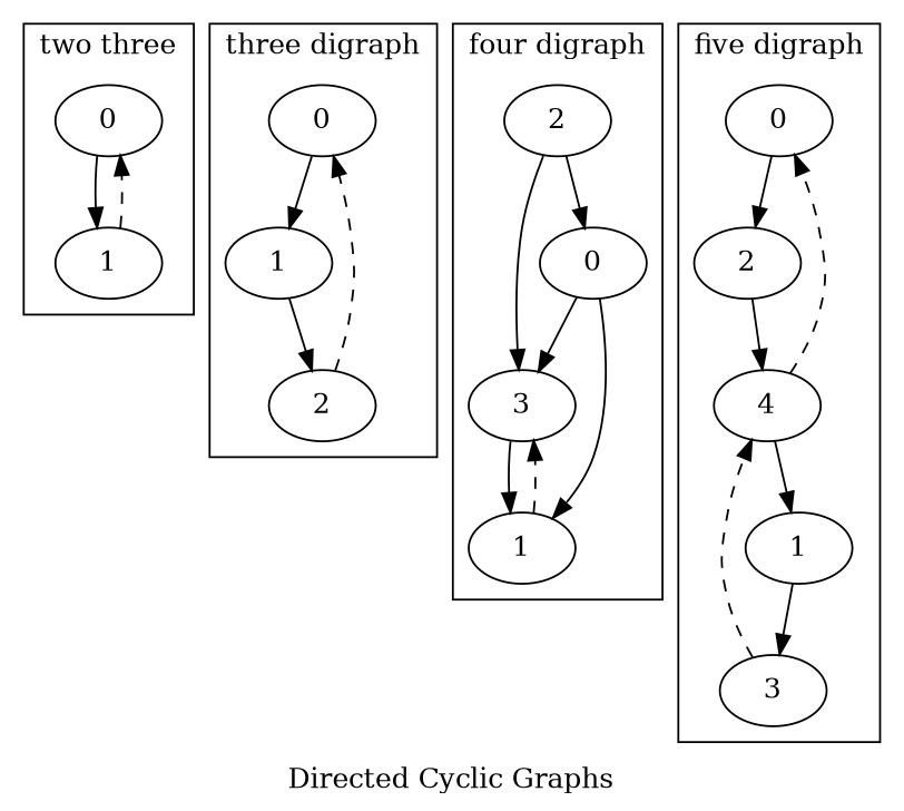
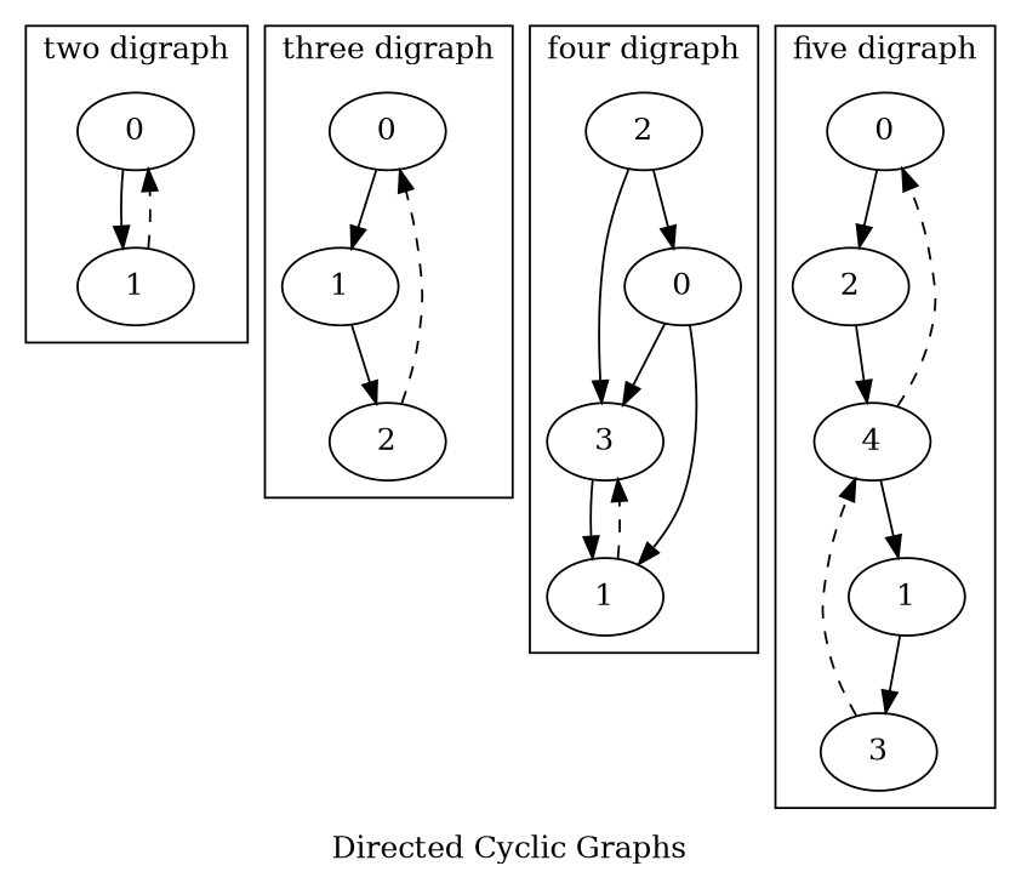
  digraph {
    label="Directed Cyclic Graphs"
    n1 [label=0]
    n2 [label=1]
    n3 [label=0]
    n4 [label=1]
    n5 [label=2]
    n6 [label=3]
    n7 [label=1]
    n8 [label=2]
    n9 [label=0]
    n10 [label=0]
    n11 [label=2]
    n12 [label=1]
    n13 [label=3]
    n14 [label=4]
    subgraph cluster_1 {
-     label="two three"
+     label="two digraph"
      n1
      n2
    }
    subgraph cluster_2 {
      label="three digraph"
      n3
      n4
      n5
    }
    subgraph cluster_3 {
      label="four digraph"
      n6
      n7
      n8
      n9
    }
    subgraph cluster_4 {
      label="five digraph"
      n10
      n11
      n12
      n13
      n14
    }
    n1 -> n2
    n2 -> n1 [style=dashed]
    n3 -> n4
    n4 -> n5
    n5 -> n3 [style=dashed]
    n6 -> n7
    n7 -> n6 [style=dashed]
    n8 -> n6
    n8 -> n9
    n9 -> n6
    n9 -> n7
    n10 -> n11
    n11 -> n14
    n12 -> n13
    n13 -> n14 [style=dashed]
    n14 -> n10 [style=dashed]
    n14 -> n12
  }
